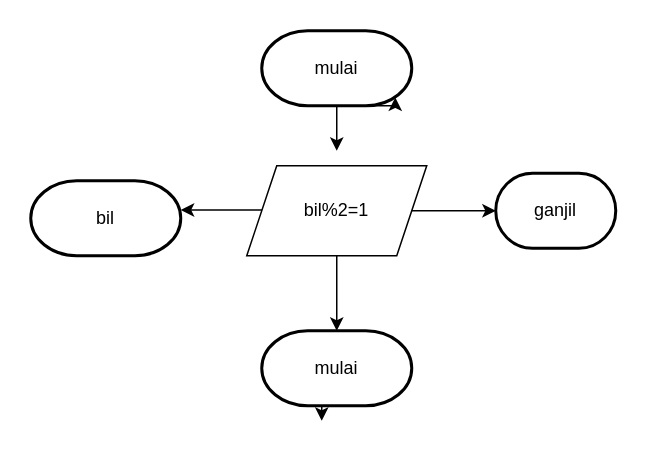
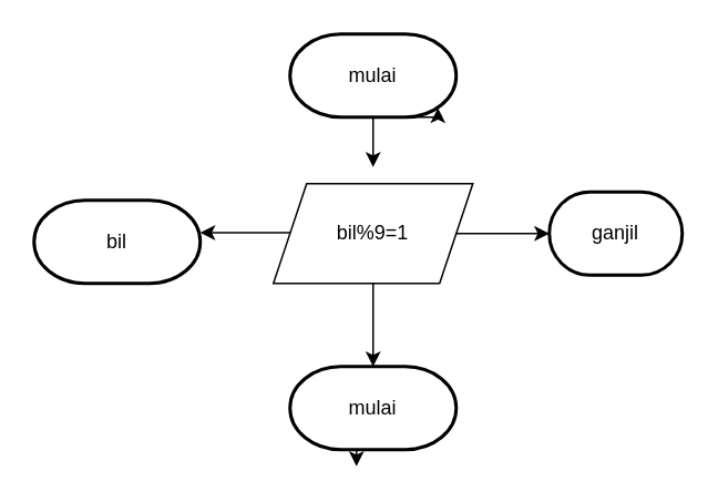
  <mxCell id="0" />
  <mxCell id="1" parent="0" />
  <mxCell id="2" style="edgeStyle=orthogonalEdgeStyle;rounded=0;orthogonalLoop=1;jettySize=auto;html=1;" edge="1" parent="1" source="3"><mxGeometry relative="1" as="geometry"><mxPoint x="224" y="100" as="targetPoint" /></mxGeometry></mxCell>
  <mxCell id="3" value="mulai" style="strokeWidth=2;html=1;shape=mxgraph.flowchart.terminator;whiteSpace=wrap;" vertex="1" parent="1"><mxGeometry x="174" y="20" width="100" height="50" as="geometry" /></mxCell>
  <mxCell id="4" style="edgeStyle=orthogonalEdgeStyle;rounded=0;orthogonalLoop=1;jettySize=auto;html=1;" edge="1" parent="1"><mxGeometry relative="1" as="geometry"><mxPoint x="120" y="139.5" as="targetPoint" /><mxPoint x="184" y="139.5" as="sourcePoint" /></mxGeometry></mxCell>
  <mxCell id="5" style="edgeStyle=orthogonalEdgeStyle;rounded=0;orthogonalLoop=1;jettySize=auto;html=1;" edge="1" parent="1"><mxGeometry relative="1" as="geometry"><mxPoint x="214" y="280" as="targetPoint" /><mxPoint x="214" y="230" as="sourcePoint" /></mxGeometry></mxCell>
  <mxCell id="6" value="bil" style="strokeWidth=2;html=1;shape=mxgraph.flowchart.terminator;whiteSpace=wrap;" vertex="1" parent="1"><mxGeometry x="20" y="120" width="100" height="50" as="geometry" /></mxCell>
  <mxCell id="7" value="mulai" style="strokeWidth=2;html=1;shape=mxgraph.flowchart.terminator;whiteSpace=wrap;" vertex="1" parent="1"><mxGeometry x="174" y="220" width="100" height="50" as="geometry" /></mxCell>
  <mxCell id="8" value="ganjil" style="strokeWidth=2;html=1;shape=mxgraph.flowchart.terminator;whiteSpace=wrap;" vertex="1" parent="1"><mxGeometry x="330" y="115" width="80" height="50" as="geometry" /></mxCell>
  <mxCell id="9" style="edgeStyle=orthogonalEdgeStyle;rounded=0;orthogonalLoop=1;jettySize=auto;html=1;" edge="1" parent="1" source="10"><mxGeometry relative="1" as="geometry"><mxPoint x="224" y="220" as="targetPoint" /></mxGeometry></mxCell>
- <mxCell id="10" value="bil%2=1" style="shape=parallelogram;perimeter=parallelogramPerimeter;whiteSpace=wrap;html=1;fixedSize=1;" vertex="1" parent="1"><mxGeometry x="164" y="110" width="120" height="60" as="geometry" /></mxCell>
+ <mxCell id="10" value="bil%9=1" style="shape=parallelogram;perimeter=parallelogramPerimeter;whiteSpace=wrap;html=1;fixedSize=1;" vertex="1" parent="1"><mxGeometry x="164" y="110" width="120" height="60" as="geometry" /></mxCell>
  <mxCell id="11" style="edgeStyle=orthogonalEdgeStyle;rounded=0;orthogonalLoop=1;jettySize=auto;html=1;exitX=0.5;exitY=1;exitDx=0;exitDy=0;exitPerimeter=0;entryX=0.89;entryY=0.89;entryDx=0;entryDy=0;entryPerimeter=0;" edge="1" parent="1" source="3" target="3"><mxGeometry relative="1" as="geometry" /></mxCell>
  <mxCell id="12" style="edgeStyle=orthogonalEdgeStyle;rounded=0;orthogonalLoop=1;jettySize=auto;html=1;entryX=0;entryY=0.5;entryDx=0;entryDy=0;entryPerimeter=0;" edge="1" parent="1" source="10" target="8"><mxGeometry relative="1" as="geometry" /></mxCell>
